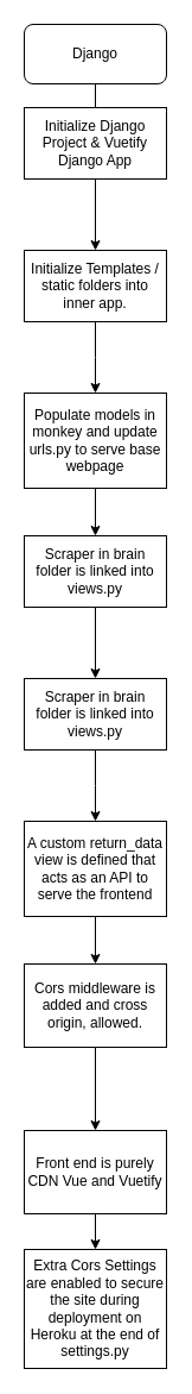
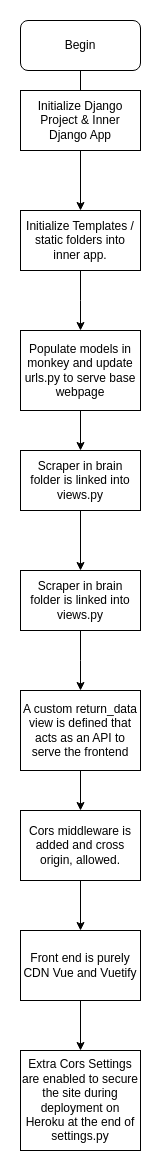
  <mxCell id="0" />
  <mxCell id="1" parent="0" />
  <mxCell id="2" style="edgeStyle=orthogonalEdgeStyle;rounded=0;orthogonalLoop=1;jettySize=auto;html=1;" parent="1" source="3" edge="1"><mxGeometry relative="1" as="geometry"><mxPoint x="80" y="130" as="targetPoint" /></mxGeometry></mxCell>
- <mxCell id="3" value="Django" style="rounded=1;whiteSpace=wrap;html=1;" parent="1" vertex="1"><mxGeometry x="20" y="20" width="120" height="50" as="geometry" /></mxCell>
+ <mxCell id="3" value="Begin" style="rounded=1;whiteSpace=wrap;html=1;" parent="1" vertex="1"><mxGeometry x="20" y="20" width="120" height="50" as="geometry" /></mxCell>
  <mxCell id="4" style="edgeStyle=orthogonalEdgeStyle;rounded=0;orthogonalLoop=1;jettySize=auto;html=1;entryX=0.5;entryY=0;entryDx=0;entryDy=0;" parent="1" source="5" target="7" edge="1"><mxGeometry relative="1" as="geometry"><mxPoint x="80" y="210" as="targetPoint" /></mxGeometry></mxCell>
- <mxCell id="5" value="Initialize Django Project &amp;amp; Vuetify Django App" style="rounded=0;whiteSpace=wrap;html=1;" parent="1" vertex="1"><mxGeometry x="20" y="90" width="120" height="60" as="geometry" /></mxCell>
+ <mxCell id="5" value="Initialize Django Project &amp;amp; Inner Django App" style="rounded=0;whiteSpace=wrap;html=1;" parent="1" vertex="1"><mxGeometry x="20" y="90" width="120" height="60" as="geometry" /></mxCell>
  <mxCell id="6" style="edgeStyle=orthogonalEdgeStyle;rounded=0;orthogonalLoop=1;jettySize=auto;html=1;exitX=0.5;exitY=1;exitDx=0;exitDy=0;" edge="1" parent="1" source="7"><mxGeometry relative="1" as="geometry"><mxPoint x="80" y="330" as="targetPoint" /></mxGeometry></mxCell>
  <mxCell id="7" value="Initialize Templates / static folders into inner app." style="rounded=0;whiteSpace=wrap;html=1;" parent="1" vertex="1"><mxGeometry x="20" y="210" width="120" height="60" as="geometry" /></mxCell>
  <mxCell id="8" style="edgeStyle=orthogonalEdgeStyle;rounded=0;orthogonalLoop=1;jettySize=auto;html=1;entryX=0.5;entryY=0;entryDx=0;entryDy=0;" edge="1" parent="1" source="9" target="11"><mxGeometry relative="1" as="geometry" /></mxCell>
  <mxCell id="9" value="Populate models in monkey and update urls.py to serve base webpage" style="rounded=0;whiteSpace=wrap;html=1;" vertex="1" parent="1"><mxGeometry x="20" y="330" width="120" height="80" as="geometry" /></mxCell>
  <mxCell id="10" value="" style="edgeStyle=orthogonalEdgeStyle;rounded=0;orthogonalLoop=1;jettySize=auto;html=1;" edge="1" parent="1" source="11" target="13"><mxGeometry relative="1" as="geometry" /></mxCell>
  <mxCell id="11" value="Scraper in brain folder is linked into views.py" style="rounded=0;whiteSpace=wrap;html=1;" vertex="1" parent="1"><mxGeometry x="20" y="450" width="120" height="60" as="geometry" /></mxCell>
  <mxCell id="12" style="edgeStyle=orthogonalEdgeStyle;rounded=0;orthogonalLoop=1;jettySize=auto;html=1;" edge="1" parent="1" source="13"><mxGeometry relative="1" as="geometry"><mxPoint x="80" y="690" as="targetPoint" /></mxGeometry></mxCell>
  <mxCell id="13" value="Scraper in brain folder is linked into views.py" style="rounded=0;whiteSpace=wrap;html=1;" vertex="1" parent="1"><mxGeometry x="20" y="570" width="120" height="60" as="geometry" /></mxCell>
  <mxCell id="14" style="edgeStyle=orthogonalEdgeStyle;rounded=0;orthogonalLoop=1;jettySize=auto;html=1;entryX=0.5;entryY=0;entryDx=0;entryDy=0;" edge="1" parent="1" source="15" target="17"><mxGeometry relative="1" as="geometry" /></mxCell>
  <mxCell id="15" value="A custom return_data view is defined that acts as an API to serve the frontend" style="rounded=0;whiteSpace=wrap;html=1;" vertex="1" parent="1"><mxGeometry x="20" y="690" width="120" height="80" as="geometry" /></mxCell>
  <mxCell id="16" value="" style="edgeStyle=orthogonalEdgeStyle;rounded=0;orthogonalLoop=1;jettySize=auto;html=1;" edge="1" parent="1" source="17" target="19"><mxGeometry relative="1" as="geometry" /></mxCell>
  <mxCell id="17" value="Cors middleware is added and cross origin, allowed." style="rounded=0;whiteSpace=wrap;html=1;" vertex="1" parent="1"><mxGeometry x="20" y="810" width="120" height="70" as="geometry" /></mxCell>
  <mxCell id="18" style="edgeStyle=orthogonalEdgeStyle;rounded=0;orthogonalLoop=1;jettySize=auto;html=1;entryX=0.5;entryY=0;entryDx=0;entryDy=0;" edge="1" parent="1" source="19" target="20"><mxGeometry relative="1" as="geometry" /></mxCell>
- <mxCell id="19" value="Front end is purely CDN Vue and Vuetify" style="rounded=0;whiteSpace=wrap;html=1;" vertex="1" parent="1"><mxGeometry x="20" y="950" width="120" height="70" as="geometry" /></mxCell>
+ <mxCell id="19" value="Front end is purely CDN Vue and Vuetify" style="rounded=0;whiteSpace=wrap;html=1;" vertex="1" parent="1"><mxGeometry x="20" y="930" width="120" height="70" as="geometry" /></mxCell>
  <mxCell id="20" value="Extra Cors Settings are enabled to secure the site during deployment on Heroku at the end of settings.py" style="rounded=0;whiteSpace=wrap;html=1;" vertex="1" parent="1"><mxGeometry x="20" y="1050" width="120" height="100" as="geometry" /></mxCell>
